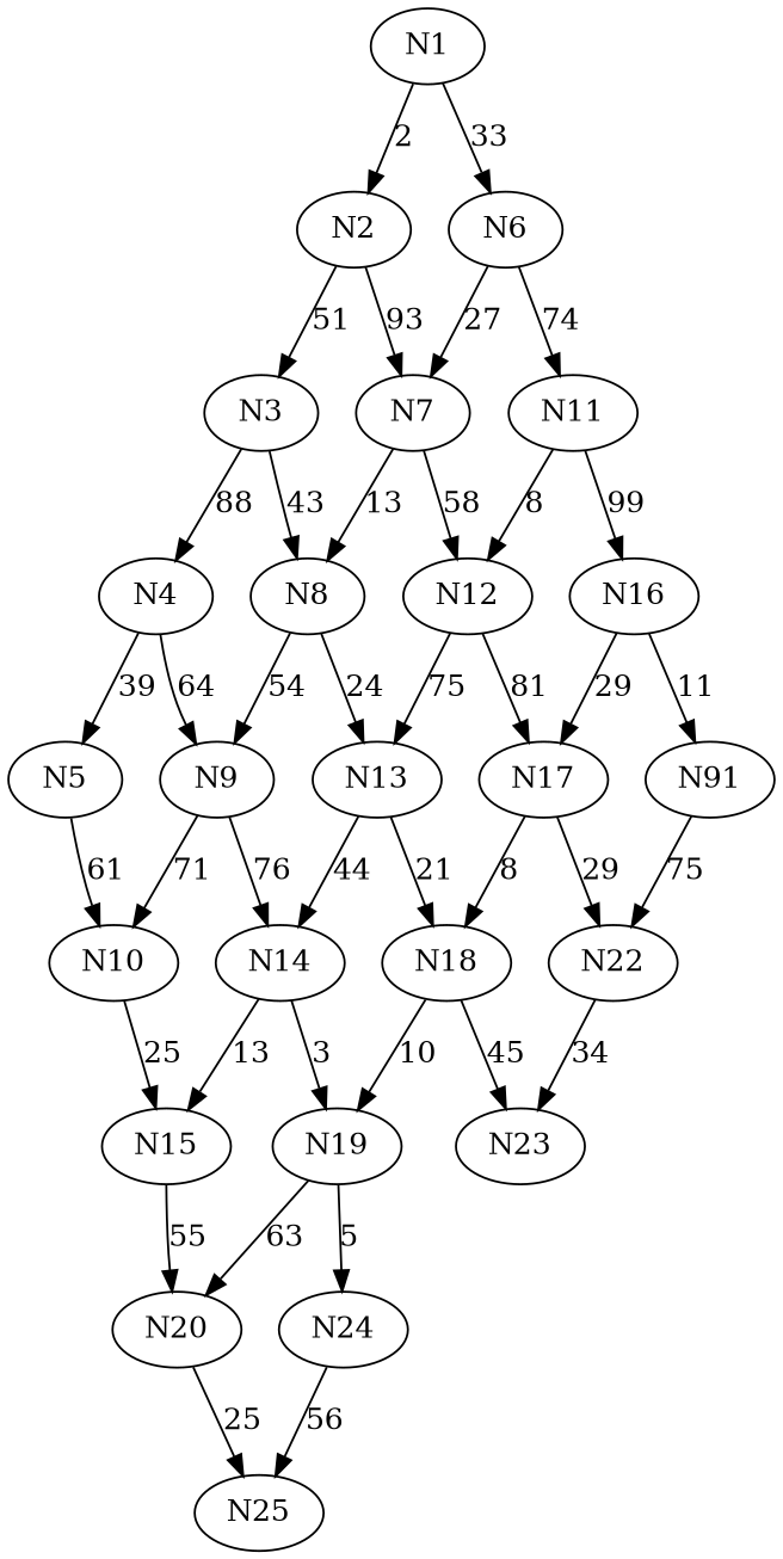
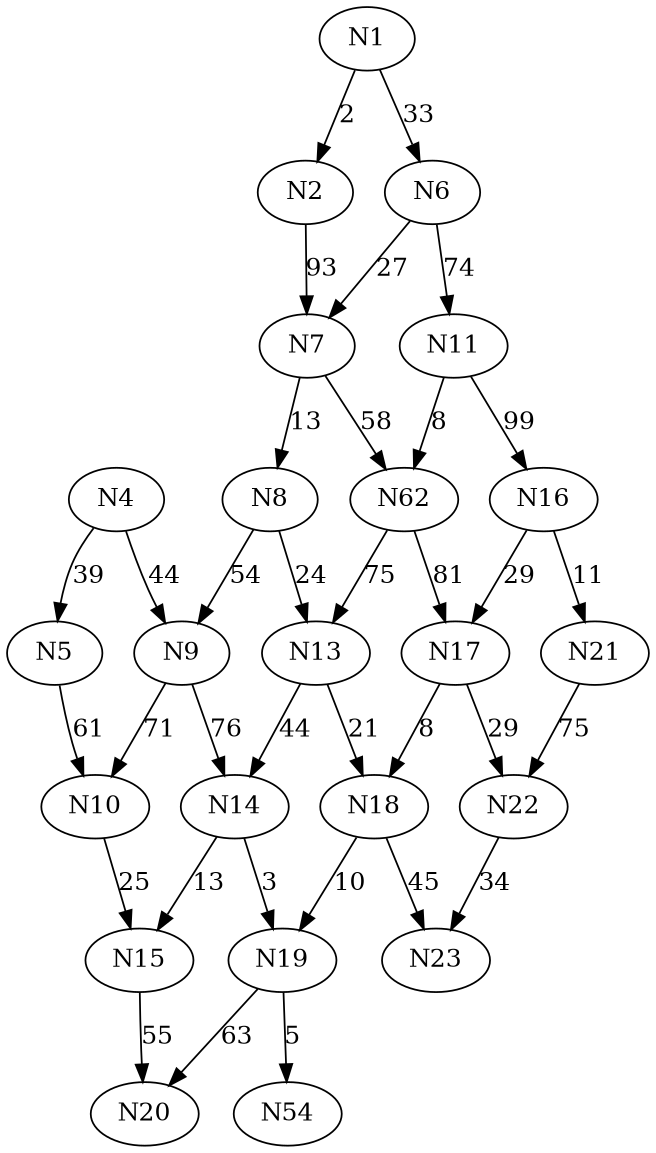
  digraph {
    n1 [label=N1]
    n2 [label=N2]
    n3 [label=N6]
-   n4 [label=N3]
    n5 [label=N7]
    n6 [label=N11]
    n7 [label=N4]
    n8 [label=N8]
-   n9 [label=N12]
+   n9 [label=N62]
    n10 [label=N5]
    n11 [label=N9]
    n12 [label=N13]
    n13 [label=N10]
    n14 [label=N14]
    n15 [label=N15]
    n16 [label=N16]
    n17 [label=N17]
    n18 [label=N18]
    n19 [label=N19]
    n20 [label=N20]
-   n21 [label=N91]
+   n21 [label=N21]
    n22 [label=N22]
    n23 [label=N23]
-   n24 [label=N24]
-   n25 [label=N25]
+   n24 [label=N54]
    n1 -> n2 [label=2]
    n1 -> n3 [label=33]
-   n2 -> n4 [label=51]
    n2 -> n5 [label=93]
    n3 -> n5 [label=27]
    n3 -> n6 [label=74]
-   n4 -> n7 [label=88]
-   n4 -> n8 [label=43]
    n5 -> n8 [label=13]
    n5 -> n9 [label=58]
    n6 -> n9 [label=8]
    n6 -> n16 [label=99]
    n7 -> n10 [label=39]
-   n7 -> n11 [label=64]
+   n7 -> n11 [label=44]
    n8 -> n11 [label=54]
    n8 -> n12 [label=24]
    n9 -> n12 [label=75]
    n9 -> n17 [label=81]
    n10 -> n13 [label=61]
    n11 -> n13 [label=71]
    n11 -> n14 [label=76]
    n12 -> n14 [label=44]
    n12 -> n18 [label=21]
    n13 -> n15 [label=25]
    n14 -> n15 [label=13]
    n14 -> n19 [label=3]
    n15 -> n20 [label=55]
    n16 -> n17 [label=29]
    n16 -> n21 [label=11]
    n17 -> n18 [label=8]
    n17 -> n22 [label=29]
    n18 -> n19 [label=10]
    n18 -> n23 [label=45]
    n19 -> n20 [label=63]
    n19 -> n24 [label=5]
-   n20 -> n25 [label=25]
    n21 -> n22 [label=75]
    n22 -> n23 [label=34]
-   n24 -> n25 [label=56]
  }
